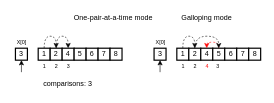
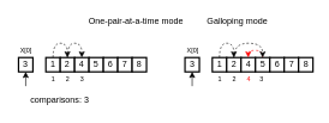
  <mxCell id="0" />
  <mxCell id="1" parent="0" />
  <mxCell id="2" style="edgeStyle=orthogonalEdgeStyle;curved=1;orthogonalLoop=1;jettySize=auto;html=1;exitX=0.5;exitY=0;exitDx=0;exitDy=0;entryX=0.5;entryY=0;entryDx=0;entryDy=0;dashed=1;strokeColor=#000000;" parent="1" source="3" target="7" edge="1"><mxGeometry relative="1" as="geometry"><Array as="points"><mxPoint x="73" y="60" /><mxPoint x="93" y="60" /></Array></mxGeometry></mxCell>
  <mxCell id="3" value="&lt;font color=&quot;#000000&quot;&gt;1&lt;/font&gt;" style="rounded=0;whiteSpace=wrap;html=1;strokeColor=#000000;strokeWidth=2;fillColor=#FFFFFF;" parent="1" vertex="1"><mxGeometry x="63" y="80" width="20" height="20" as="geometry" /></mxCell>
  <mxCell id="4" value="&lt;font color=&quot;#000000&quot;&gt;3&lt;/font&gt;" style="rounded=0;whiteSpace=wrap;html=1;strokeColor=#000000;strokeWidth=2;fillColor=#FFFFFF;" parent="1" vertex="1"><mxGeometry x="25" y="80" width="20" height="20" as="geometry" /></mxCell>
  <mxCell id="5" value="" style="endArrow=classic;html=1;strokeColor=#000000;entryX=0.5;entryY=1;entryDx=0;entryDy=0;" parent="1" target="4" edge="1"><mxGeometry width="50" height="50" relative="1" as="geometry"><mxPoint x="35" y="120" as="sourcePoint" /><mxPoint x="35" y="120" as="targetPoint" /></mxGeometry></mxCell>
  <mxCell id="6" style="edgeStyle=orthogonalEdgeStyle;curved=1;orthogonalLoop=1;jettySize=auto;html=1;exitX=0.5;exitY=0;exitDx=0;exitDy=0;entryX=0.5;entryY=0;entryDx=0;entryDy=0;dashed=1;strokeColor=#000000;" parent="1" source="7" target="8" edge="1"><mxGeometry relative="1" as="geometry"><Array as="points"><mxPoint x="93" y="60" /><mxPoint x="113" y="60" /></Array></mxGeometry></mxCell>
  <mxCell id="7" value="&lt;font color=&quot;#000000&quot;&gt;2&lt;/font&gt;" style="rounded=0;whiteSpace=wrap;html=1;strokeColor=#000000;strokeWidth=2;fillColor=#FFFFFF;" parent="1" vertex="1"><mxGeometry x="83" y="80" width="20" height="20" as="geometry" /></mxCell>
  <mxCell id="8" value="&lt;font color=&quot;#000000&quot;&gt;4&lt;/font&gt;" style="rounded=0;whiteSpace=wrap;html=1;strokeColor=#000000;strokeWidth=2;fillColor=#FFFFFF;" parent="1" vertex="1"><mxGeometry x="103" y="80" width="20" height="20" as="geometry" /></mxCell>
  <mxCell id="9" value="&lt;font color=&quot;#000000&quot;&gt;5&lt;/font&gt;" style="rounded=0;whiteSpace=wrap;html=1;strokeColor=#000000;strokeWidth=2;fillColor=#FFFFFF;" parent="1" vertex="1"><mxGeometry x="123" y="80" width="20" height="20" as="geometry" /></mxCell>
  <mxCell id="10" value="&lt;font color=&quot;#000000&quot;&gt;6&lt;/font&gt;" style="rounded=0;whiteSpace=wrap;html=1;strokeColor=#000000;strokeWidth=2;fillColor=#FFFFFF;" parent="1" vertex="1"><mxGeometry x="143" y="80" width="20" height="20" as="geometry" /></mxCell>
  <mxCell id="11" value="&lt;font color=&quot;#000000&quot;&gt;7&lt;/font&gt;" style="rounded=0;whiteSpace=wrap;html=1;strokeColor=#000000;strokeWidth=2;fillColor=#FFFFFF;" parent="1" vertex="1"><mxGeometry x="163" y="80" width="20" height="20" as="geometry" /></mxCell>
  <mxCell id="12" value="&lt;font color=&quot;#000000&quot;&gt;8&lt;/font&gt;" style="rounded=0;whiteSpace=wrap;html=1;strokeColor=#000000;strokeWidth=2;fillColor=#FFFFFF;" parent="1" vertex="1"><mxGeometry x="183" y="80" width="20" height="20" as="geometry" /></mxCell>
- <mxCell id="13" value="comparisons: 3" style="text;html=1;align=center;verticalAlign=middle;resizable=0;points=[];autosize=1;strokeColor=none;fontColor=#000000;" parent="1" vertex="1"><mxGeometry x="62" y="130" width="100" height="20" as="geometry" /></mxCell>
+ <mxCell id="13" value="comparisons: 3" style="text;html=1;align=center;verticalAlign=middle;resizable=0;points=[];autosize=1;strokeColor=none;fontColor=#000000;" parent="1" vertex="1"><mxGeometry x="32" y="130" width="100" height="20" as="geometry" /></mxCell>
  <mxCell id="14" value="One-pair-at-a-time mode" style="text;html=1;align=center;verticalAlign=middle;resizable=0;points=[];autosize=1;strokeColor=none;fontColor=#000000;" parent="1" vertex="1"><mxGeometry x="113" y="20" width="150" height="20" as="geometry" /></mxCell>
  <mxCell id="15" value="X[0]" style="text;html=1;align=center;verticalAlign=middle;resizable=0;points=[];autosize=1;strokeColor=none;fontColor=#000000;fontSize=9;" parent="1" vertex="1"><mxGeometry x="20" y="60" width="30" height="20" as="geometry" /></mxCell>
  <mxCell id="16" value="1" style="text;html=1;align=center;verticalAlign=middle;resizable=0;points=[];autosize=1;strokeColor=none;fontColor=#000000;fontSize=9;" parent="1" vertex="1"><mxGeometry x="63" y="100" width="20" height="20" as="geometry" /></mxCell>
  <mxCell id="17" value="2" style="text;html=1;align=center;verticalAlign=middle;resizable=0;points=[];autosize=1;strokeColor=none;fontColor=#000000;fontSize=9;" parent="1" vertex="1"><mxGeometry x="83" y="100" width="20" height="20" as="geometry" /></mxCell>
  <mxCell id="18" value="3" style="text;html=1;align=center;verticalAlign=middle;resizable=0;points=[];autosize=1;strokeColor=none;fontColor=#000000;fontSize=9;" parent="1" vertex="1"><mxGeometry x="103" y="100" width="20" height="20" as="geometry" /></mxCell>
  <mxCell id="19" style="edgeStyle=orthogonalEdgeStyle;orthogonalLoop=1;jettySize=auto;html=1;exitX=0.5;exitY=0;exitDx=0;exitDy=0;entryX=0.5;entryY=0;entryDx=0;entryDy=0;dashed=1;strokeColor=#000000;curved=1;" parent="1" source="20" target="23" edge="1"><mxGeometry relative="1" as="geometry"><Array as="points"><mxPoint x="305" y="60" /><mxPoint x="325" y="60" /></Array></mxGeometry></mxCell>
  <mxCell id="20" value="&lt;font color=&quot;#000000&quot;&gt;1&lt;/font&gt;" style="rounded=0;whiteSpace=wrap;html=1;strokeColor=#000000;strokeWidth=2;fillColor=#FFFFFF;" parent="1" vertex="1"><mxGeometry x="294.5" y="80" width="20" height="20" as="geometry" /></mxCell>
  <mxCell id="21" value="&lt;font color=&quot;#000000&quot;&gt;3&lt;/font&gt;" style="rounded=0;whiteSpace=wrap;html=1;strokeColor=#000000;strokeWidth=2;fillColor=#FFFFFF;" parent="1" vertex="1"><mxGeometry x="256.5" y="80" width="20" height="20" as="geometry" /></mxCell>
  <mxCell id="22" value="" style="endArrow=classic;html=1;strokeColor=#000000;entryX=0.5;entryY=1;entryDx=0;entryDy=0;" parent="1" target="21" edge="1"><mxGeometry width="50" height="50" relative="1" as="geometry"><mxPoint x="266.5" y="120" as="sourcePoint" /><mxPoint x="266.5" y="120" as="targetPoint" /></mxGeometry></mxCell>
  <mxCell id="23" value="&lt;font color=&quot;#000000&quot;&gt;2&lt;/font&gt;" style="rounded=0;whiteSpace=wrap;html=1;strokeColor=#000000;strokeWidth=2;fillColor=#FFFFFF;" parent="1" vertex="1"><mxGeometry x="314.5" y="80" width="20" height="20" as="geometry" /></mxCell>
  <mxCell id="24" value="&lt;font color=&quot;#000000&quot;&gt;4&lt;/font&gt;" style="rounded=0;whiteSpace=wrap;html=1;strokeColor=#000000;strokeWidth=2;fillColor=#FFFFFF;" parent="1" vertex="1"><mxGeometry x="334.5" y="80" width="20" height="20" as="geometry" /></mxCell>
  <mxCell id="25" style="edgeStyle=orthogonalEdgeStyle;orthogonalLoop=1;jettySize=auto;html=1;exitX=0.5;exitY=0;exitDx=0;exitDy=0;entryX=0.5;entryY=0;entryDx=0;entryDy=0;dashed=1;curved=1;strokeColor=#FF0000;" parent="1" source="26" target="24" edge="1"><mxGeometry relative="1" as="geometry"><Array as="points"><mxPoint x="365" y="70" /><mxPoint x="345" y="70" /></Array></mxGeometry></mxCell>
  <mxCell id="26" value="&lt;font color=&quot;#000000&quot;&gt;5&lt;/font&gt;" style="rounded=0;whiteSpace=wrap;html=1;strokeColor=#000000;strokeWidth=2;fillColor=#FFFFFF;" parent="1" vertex="1"><mxGeometry x="354.5" y="80" width="20" height="20" as="geometry" /></mxCell>
  <mxCell id="27" value="&lt;font color=&quot;#000000&quot;&gt;6&lt;/font&gt;" style="rounded=0;whiteSpace=wrap;html=1;strokeColor=#000000;strokeWidth=2;fillColor=#FFFFFF;" parent="1" vertex="1"><mxGeometry x="374.5" y="80" width="20" height="20" as="geometry" /></mxCell>
  <mxCell id="28" value="&lt;font color=&quot;#000000&quot;&gt;7&lt;/font&gt;" style="rounded=0;whiteSpace=wrap;html=1;strokeColor=#000000;strokeWidth=2;fillColor=#FFFFFF;" parent="1" vertex="1"><mxGeometry x="394.5" y="80" width="20" height="20" as="geometry" /></mxCell>
  <mxCell id="29" value="&lt;font color=&quot;#000000&quot;&gt;8&lt;/font&gt;" style="rounded=0;whiteSpace=wrap;html=1;strokeColor=#000000;strokeWidth=2;fillColor=#FFFFFF;" parent="1" vertex="1"><mxGeometry x="414.5" y="80" width="20" height="20" as="geometry" /></mxCell>
- <mxCell id="30" value="Galloping mode" style="text;html=1;align=center;verticalAlign=middle;resizable=0;points=[];autosize=1;strokeColor=none;fontColor=#000000;" parent="1" vertex="1"><mxGeometry x="293.5" y="20" width="100" height="20" as="geometry" /></mxCell>
+ <mxCell id="30" value="Galloping mode" style="text;html=1;align=center;verticalAlign=middle;resizable=0;points=[];autosize=1;strokeColor=none;fontColor=#000000;" parent="1" vertex="1"><mxGeometry x="278.5" y="20" width="100" height="20" as="geometry" /></mxCell>
  <mxCell id="31" value="X[0]" style="text;html=1;align=center;verticalAlign=middle;resizable=0;points=[];autosize=1;strokeColor=none;fontColor=#000000;fontSize=9;" parent="1" vertex="1"><mxGeometry x="251.5" y="60" width="30" height="20" as="geometry" /></mxCell>
  <mxCell id="32" value="1" style="text;html=1;align=center;verticalAlign=middle;resizable=0;points=[];autosize=1;strokeColor=none;fontColor=#000000;fontSize=9;" parent="1" vertex="1"><mxGeometry x="294.5" y="100" width="20" height="20" as="geometry" /></mxCell>
  <mxCell id="33" value="2" style="text;html=1;align=center;verticalAlign=middle;resizable=0;points=[];autosize=1;strokeColor=none;fontColor=#000000;fontSize=9;" parent="1" vertex="1"><mxGeometry x="314.5" y="100" width="20" height="20" as="geometry" /></mxCell>
  <mxCell id="34" value="3" style="text;html=1;align=center;verticalAlign=middle;resizable=0;points=[];autosize=1;strokeColor=none;fontColor=#000000;fontSize=9;" parent="1" vertex="1"><mxGeometry x="353" y="100" width="20" height="20" as="geometry" /></mxCell>
  <mxCell id="35" value="&lt;font color=&quot;#ff0000&quot;&gt;4&lt;/font&gt;" style="text;html=1;align=center;verticalAlign=middle;resizable=0;points=[];autosize=1;strokeColor=none;fontColor=#000000;fontSize=9;" parent="1" vertex="1"><mxGeometry x="334.5" y="100" width="20" height="20" as="geometry" /></mxCell>
  <mxCell id="36" style="edgeStyle=orthogonalEdgeStyle;orthogonalLoop=1;jettySize=auto;html=1;exitX=0.5;exitY=0;exitDx=0;exitDy=0;dashed=1;strokeColor=#000000;curved=1;entryX=0.5;entryY=0;entryDx=0;entryDy=0;" parent="1" source="23" target="26" edge="1"><mxGeometry relative="1" as="geometry"><mxPoint x="314.5" y="90" as="sourcePoint" /><mxPoint x="388" y="60" as="targetPoint" /><Array as="points"><mxPoint x="325" y="60" /><mxPoint x="365" y="60" /><mxPoint x="365" y="80" /></Array></mxGeometry></mxCell>
